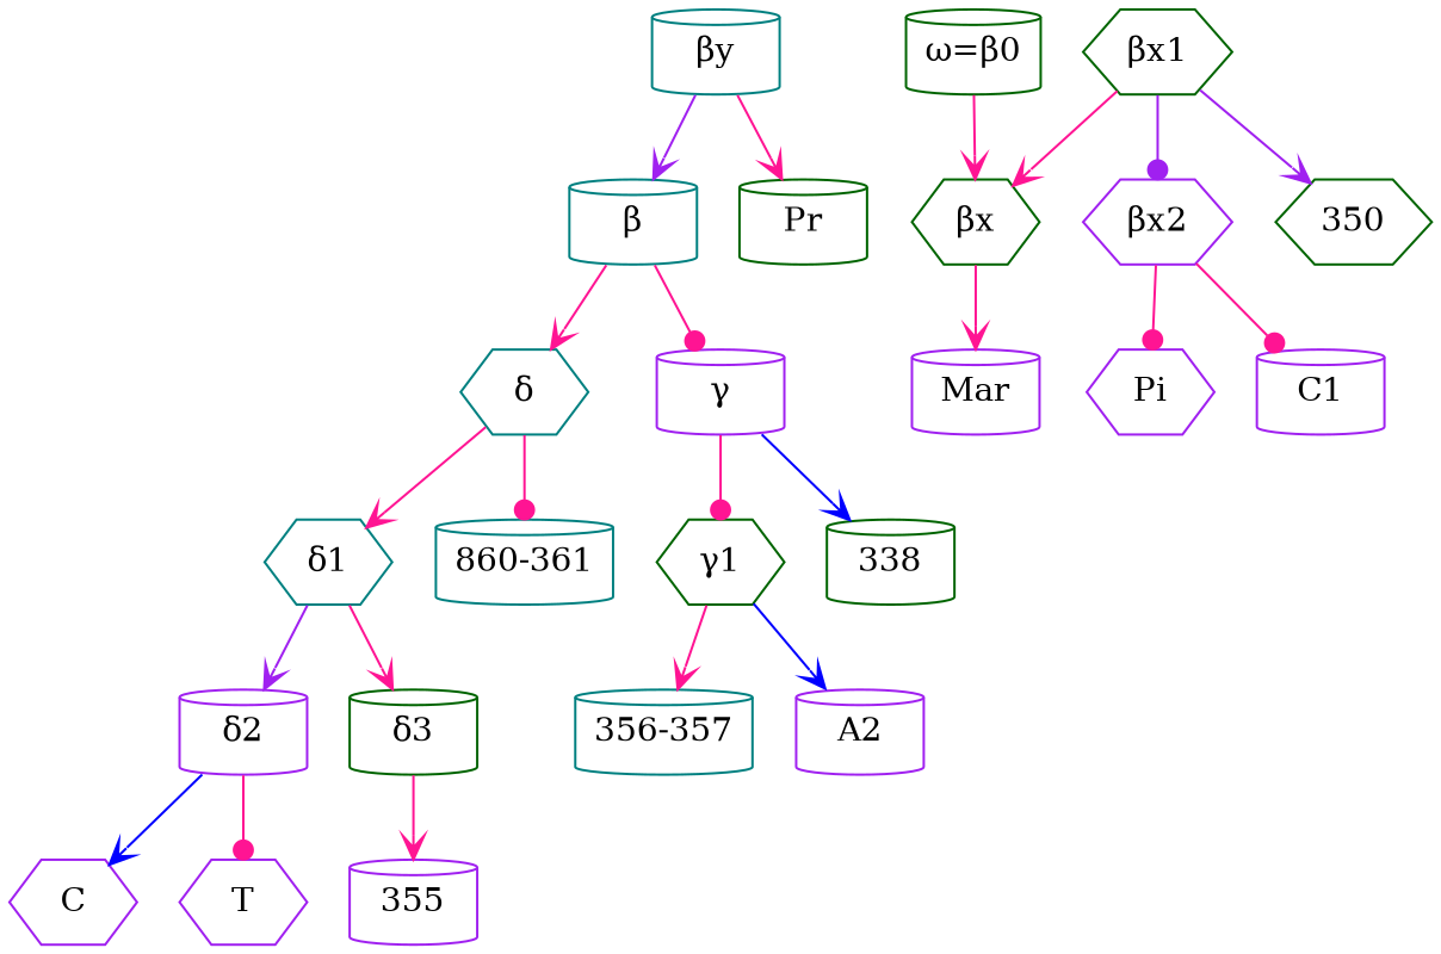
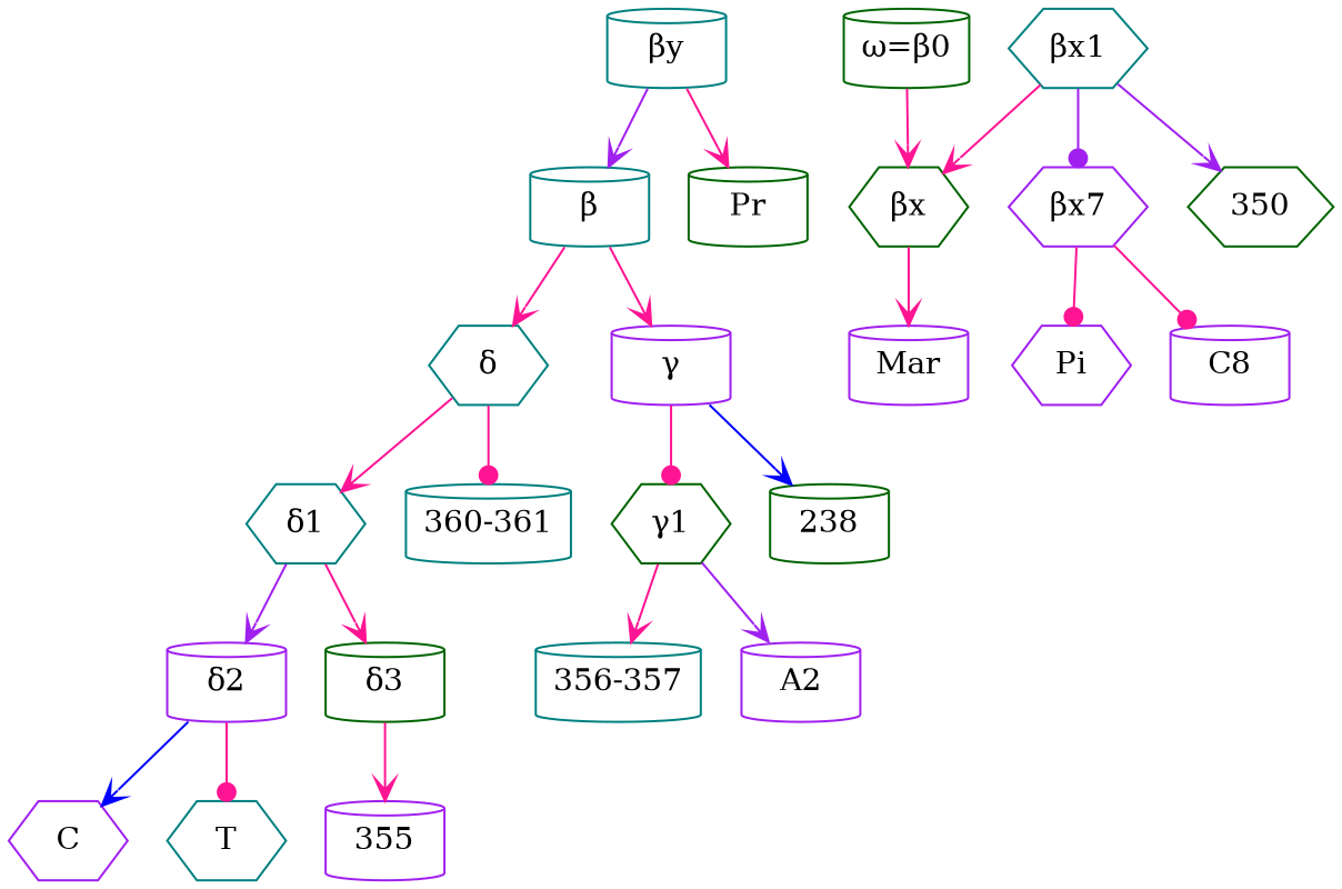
  digraph {
    node [color=purple shape=cylinder]
    edge [arrowhead=vee color=deeppink]
    n1 [color=teal label="β"]
    n2 [color=teal label="δ" shape=hexagon]
    n3 [label="γ"]
    n4 [color=teal label="δ1" shape=hexagon]
-   n5 [color=teal label="860-361"]
+   n5 [color=teal label="360-361"]
    n6 [color=darkgreen label="γ1" shape=hexagon]
-   338 [color=darkgreen]
+   338 [color=darkgreen label=238]
    n8 [color=darkgreen label="βx" shape=hexagon]
    Mar
-   n10 [color=darkgreen label="βx1" shape=hexagon]
-   n11 [label="βx2" shape=hexagon]
+   n10 [color=teal label="βx1" shape=hexagon]
+   n11 [label="βx7" shape=hexagon]
    350 [color=darkgreen shape=hexagon]
    Pi [shape=hexagon]
-   C1
+   C1 [label=C8]
    n15 [color=teal label="βy"]
    Pr [color=darkgreen]
    n17 [label="δ2"]
    n18 [color=darkgreen label="δ3"]
    C [shape=hexagon]
-   T [shape=hexagon]
+   T [color=teal shape=hexagon]
    355
    n22 [color=teal label="356-357"]
    A2
    n24 [color=darkgreen label="ω=β0"]
    n1 -> n2
-   n1 -> n3 [arrowhead=dot]
+   n1 -> n3
    n2 -> n4
    n2 -> n5 [arrowhead=dot]
    n3 -> n6 [arrowhead=dot]
    n3 -> 338 [color=blue]
    n4 -> n17 [color=purple]
    n4 -> n18
    n6 -> n22
-   n6 -> A2 [color=blue]
+   n6 -> A2 [color=purple]
    n8 -> Mar
    n10 -> n8
    n10 -> n11 [arrowhead=dot color=purple]
    n10 -> 350 [color=purple]
    n11 -> Pi [arrowhead=dot]
    n11 -> C1 [arrowhead=dot]
    n15 -> n1 [color=purple]
    n15 -> Pr
    n17 -> C [color=blue]
    n17 -> T [arrowhead=dot]
    n18 -> 355
    n24 -> n8
  }
